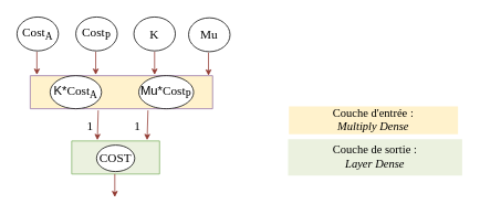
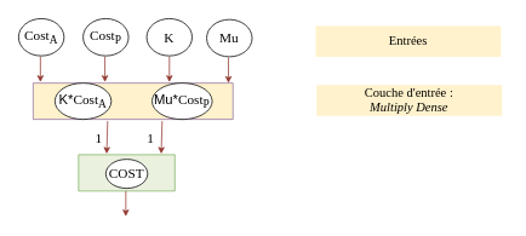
  <mxCell id="0" />
  <mxCell id="1" parent="0" />
  <mxCell id="2" value="&lt;p style=&quot;margin-left: 0 ; margin-right: 0 ; margin-top: 0px ; margin-bottom: 0px ; text-indent: 0 ; direction: ltr&quot;&gt;&lt;font face=&quot;cambria math&quot;&gt;&lt;span style=&quot;font-size: 15px&quot;&gt;Cost&lt;sub&gt;A&lt;/sub&gt;&lt;/span&gt;&lt;/font&gt;&lt;/p&gt;" style="verticalAlign=middle;align=center;vsdxID=66;fillColor=#FFFFFF;gradientColor=none;shape=stencil(vVHLDsIgEPwajiQI6RfU+h8bu22JCGRB2/69kG1iazx58DazM/vIjjBtmiCi0CplCjecbZ8nYc5Ca+snJJsLEqYTph0C4Ujh4XvmEaqzont41gkL96naodXKrGF6YSfQtUi0OXXDVlqPfJNP6usotUhYbJIUMmQb/GGrAxpRljVycDBuc1hKM2LclX8/7H9nFfB+82Cd45T2+mcspcSRmu4F);spacingTop=-3;spacingBottom=-1;spacingLeft=-3;spacingRight=-3;labelBackgroundColor=none;rounded=0;html=1;whiteSpace=wrap;" parent="1" vertex="1"><mxGeometry x="20" y="20" width="50" height="41" as="geometry" /></mxCell>
  <mxCell id="3" value="&lt;p style=&quot;margin-left: 0 ; margin-right: 0 ; margin-top: 0px ; margin-bottom: 0px ; text-indent: 0 ; direction: ltr&quot;&gt;&lt;font face=&quot;cambria math&quot;&gt;&lt;span style=&quot;font-size: 15px&quot;&gt;Cost&lt;sub&gt;P&lt;/sub&gt;&lt;/span&gt;&lt;/font&gt;&lt;/p&gt;" style="verticalAlign=middle;align=center;vsdxID=66;fillColor=#FFFFFF;gradientColor=none;shape=stencil(vVHLDsIgEPwajiQI6RfU+h8bu22JCGRB2/69kG1iazx58DazM/vIjjBtmiCi0CplCjecbZ8nYc5Ca+snJJsLEqYTph0C4Ujh4XvmEaqzont41gkL96naodXKrGF6YSfQtUi0OXXDVlqPfJNP6usotUhYbJIUMmQb/GGrAxpRljVycDBuc1hKM2LclX8/7H9nFfB+82Cd45T2+mcspcSRmu4F);spacingTop=-3;spacingBottom=-1;spacingLeft=-3;spacingRight=-3;labelBackgroundColor=none;rounded=0;html=1;whiteSpace=wrap;" parent="1" vertex="1"><mxGeometry x="91" y="20" width="50" height="41" as="geometry" /></mxCell>
  <mxCell id="4" style="vsdxID=197;fillColor=#FFF2CC;shape=stencil(nZBLDoAgDERP0z3SIyjew0SURgSD+Lu9kMZoXLhwN9O+tukAlrNpJg1SzDH4QW/URgNYgZTkjA4UkwJUgGXng+6DX1zLfmoymdXo17xh5zmRJ6Q42BWCfc2oJfdAr+Yv+AP9Cb7OJ3H/2JG1HNGz/84klThPVCc=);strokeColor=#9673a6;labelBackgroundColor=none;rounded=0;html=1;whiteSpace=wrap;" parent="1" vertex="1"><mxGeometry x="36" y="91" width="220" height="40" as="geometry" /></mxCell>
  <mxCell id="5" value="&lt;p style=&quot;margin: 0px ; text-indent: 0px ; direction: ltr ; font-size: 14px&quot;&gt;&lt;/p&gt;&lt;font style=&quot;font-size: 15px&quot;&gt;K*&lt;span style=&quot;font-family: &amp;#34;cambria math&amp;#34;&quot;&gt;Cost&lt;/span&gt;&lt;sub style=&quot;font-family: &amp;#34;cambria math&amp;#34;&quot;&gt;A&lt;/sub&gt;&lt;br&gt;&lt;/font&gt;" style="verticalAlign=middle;align=center;vsdxID=71;shape=stencil(vVHLDsIgEPwajiQI6RfU+h8bu22JCGRB2/69kG1iazx58DazM/vIjjBtmiCi0CplCjecbZ8nYc5Ca+snJJsLEqYTph0C4Ujh4XvmEaqzont41gkL96naodXKrGF6YSfQtUi0OXXDVlqPfJNP6usotUhYbJIUMmQb/GGrAxpRljVycDBuc1hKM2LclX8/7H9nFfB+82Cd45T2+mcspcSRmu4F);spacingTop=-3;spacingBottom=-1;spacingLeft=-3;spacingRight=-3;labelBackgroundColor=none;rounded=0;html=1;whiteSpace=wrap;" parent="1" vertex="1"><mxGeometry x="60" y="91" width="62" height="40" as="geometry" /></mxCell>
  <mxCell id="6" value="&lt;p style=&quot;margin: 0px ; text-indent: 0px ; direction: ltr ; font-size: 14px&quot;&gt;&lt;/p&gt;&lt;font style=&quot;font-size: 15px&quot;&gt;Mu*&lt;span style=&quot;font-family: &amp;#34;cambria math&amp;#34;&quot;&gt;Cost&lt;/span&gt;&lt;sub style=&quot;font-family: &amp;#34;cambria math&amp;#34;&quot;&gt;P&lt;/sub&gt;&lt;br&gt;&lt;/font&gt;" style="verticalAlign=middle;align=center;vsdxID=71;shape=stencil(vVHLDsIgEPwajiQI6RfU+h8bu22JCGRB2/69kG1iazx58DazM/vIjjBtmiCi0CplCjecbZ8nYc5Ca+snJJsLEqYTph0C4Ujh4XvmEaqzont41gkL96naodXKrGF6YSfQtUi0OXXDVlqPfJNP6usotUhYbJIUMmQb/GGrAxpRljVycDBuc1hKM2LclX8/7H9nFfB+82Cd45T2+mcspcSRmu4F);spacingTop=-3;spacingBottom=-1;spacingLeft=-3;spacingRight=-3;labelBackgroundColor=none;rounded=0;html=1;whiteSpace=wrap;" parent="1" vertex="1"><mxGeometry x="167" y="91" width="66" height="40" as="geometry" /></mxCell>
- <mxCell id="7" value="&lt;p style=&quot;margin-left: 0 ; margin-right: 0 ; margin-top: 0px ; margin-bottom: 0px ; text-indent: 0 ; direction: ltr&quot;&gt;&lt;font style=&quot;font-size: 14px ; font-family: &amp;#34;calibri&amp;#34; ; color: #000000 ; direction: ltr ; letter-spacing: 0px ; line-height: 120% ; opacity: 1&quot;&gt;Couche d'entrée :&lt;br&gt;&lt;/font&gt;&lt;font style=&quot;font-size: 14px ; font-family: &amp;#34;themed&amp;#34; ; color: #000000 ; direction: ltr ; letter-spacing: 0px ; line-height: 120% ; opacity: 1&quot;&gt;&lt;i&gt;Multiply Dense&lt;/i&gt;&lt;/font&gt;&lt;font style=&quot;font-size: 14px ; font-family: &amp;#34;themed&amp;#34; ; color: #000000 ; direction: ltr ; letter-spacing: 0px ; line-height: 120% ; opacity: 1&quot;&gt;&lt;br&gt;&lt;/font&gt;&lt;/p&gt;" style="verticalAlign=middle;align=center;vsdxID=200;fillColor=#FFF2CC;shape=stencil(nZBLDoAgDERP0z3SIyjew0SURgSD+Lu9kMZoXLhwN9O+tukAlrNpJg1SzDH4QW/URgNYgZTkjA4UkwJUgGXng+6DX1zLfmoymdXo17xh5zmRJ6Q42BWCfc2oJfdAr+Yv+AP9Cb7OJ3H/2JG1HNGz/84klThPVCc=);strokeColor=none;labelBackgroundColor=none;rounded=0;html=1;whiteSpace=wrap;" parent="1" vertex="1"><mxGeometry x="348" y="128" width="204" height="34" as="geometry" /></mxCell>
+ <mxCell id="7" value="&lt;p style=&quot;margin-left: 0 ; margin-right: 0 ; margin-top: 0px ; margin-bottom: 0px ; text-indent: 0 ; direction: ltr&quot;&gt;&lt;font style=&quot;font-size: 14px ; font-family: &amp;#34;calibri&amp;#34; ; color: #000000 ; direction: ltr ; letter-spacing: 0px ; line-height: 120% ; opacity: 1&quot;&gt;Couche d'entrée :&lt;br&gt;&lt;/font&gt;&lt;font style=&quot;font-size: 14px ; font-family: &amp;#34;themed&amp;#34; ; color: #000000 ; direction: ltr ; letter-spacing: 0px ; line-height: 120% ; opacity: 1&quot;&gt;&lt;i&gt;Multiply Dense&lt;/i&gt;&lt;/font&gt;&lt;font style=&quot;font-size: 14px ; font-family: &amp;#34;themed&amp;#34; ; color: #000000 ; direction: ltr ; letter-spacing: 0px ; line-height: 120% ; opacity: 1&quot;&gt;&lt;br&gt;&lt;/font&gt;&lt;/p&gt;" style="verticalAlign=middle;align=center;vsdxID=200;fillColor=#FFF2CC;shape=stencil(nZBLDoAgDERP0z3SIyjew0SURgSD+Lu9kMZoXLhwN9O+tukAlrNpJg1SzDH4QW/URgNYgZTkjA4UkwJUgGXng+6DX1zLfmoymdXo17xh5zmRJ6Q42BWCfc2oJfdAr+Yv+AP9Cb7OJ3H/2JG1HNGz/84klThPVCc=);strokeColor=none;labelBackgroundColor=none;rounded=0;html=1;whiteSpace=wrap;" parent="1" vertex="1"><mxGeometry x="348" y="93" width="204" height="34" as="geometry" /></mxCell>
  <mxCell id="8" value="&lt;p style=&quot;margin-left: 0 ; margin-right: 0 ; margin-top: 0px ; margin-bottom: 0px ; text-indent: 0 ; direction: ltr&quot;&gt;&lt;font face=&quot;cambria math&quot;&gt;&lt;span style=&quot;font-size: 15px&quot;&gt;K&lt;/span&gt;&lt;/font&gt;&lt;/p&gt;" style="verticalAlign=middle;align=center;vsdxID=66;fillColor=#FFFFFF;gradientColor=none;shape=stencil(vVHLDsIgEPwajiQI6RfU+h8bu22JCGRB2/69kG1iazx58DazM/vIjjBtmiCi0CplCjecbZ8nYc5Ca+snJJsLEqYTph0C4Ujh4XvmEaqzont41gkL96naodXKrGF6YSfQtUi0OXXDVlqPfJNP6usotUhYbJIUMmQb/GGrAxpRljVycDBuc1hKM2LclX8/7H9nFfB+82Cd45T2+mcspcSRmu4F);spacingTop=-3;spacingBottom=-1;spacingLeft=-3;spacingRight=-3;labelBackgroundColor=none;rounded=0;html=1;whiteSpace=wrap;" parent="1" vertex="1"><mxGeometry x="161" y="20" width="50" height="41" as="geometry" /></mxCell>
  <mxCell id="9" value="&lt;p style=&quot;margin-left: 0 ; margin-right: 0 ; margin-top: 0px ; margin-bottom: 0px ; text-indent: 0 ; direction: ltr&quot;&gt;&lt;font face=&quot;cambria math&quot;&gt;&lt;span style=&quot;font-size: 15px&quot;&gt;Mu&lt;/span&gt;&lt;/font&gt;&lt;/p&gt;" style="verticalAlign=middle;align=center;vsdxID=66;fillColor=#FFFFFF;gradientColor=none;shape=stencil(vVHLDsIgEPwajiQI6RfU+h8bu22JCGRB2/69kG1iazx58DazM/vIjjBtmiCi0CplCjecbZ8nYc5Ca+snJJsLEqYTph0C4Ujh4XvmEaqzont41gkL96naodXKrGF6YSfQtUi0OXXDVlqPfJNP6usotUhYbJIUMmQb/GGrAxpRljVycDBuc1hKM2LclX8/7H9nFfB+82Cd45T2+mcspcSRmu4F);spacingTop=-3;spacingBottom=-1;spacingLeft=-3;spacingRight=-3;labelBackgroundColor=none;rounded=0;html=1;whiteSpace=wrap;" parent="1" vertex="1"><mxGeometry x="227" y="21" width="50" height="41" as="geometry" /></mxCell>
- <mxCell id="10" value="&lt;p style=&quot;margin-left: 0 ; margin-right: 0 ; margin-top: 0px ; margin-bottom: 0px ; text-indent: 0 ; direction: ltr&quot;&gt;&lt;font style=&quot;font-size: 14px ; font-family: &amp;#34;calibri&amp;#34; ; color: #000000 ; direction: ltr ; letter-spacing: 0px ; line-height: 120% ; opacity: 1&quot;&gt;Couche de sortie :&lt;br&gt;&lt;/font&gt;&lt;font style=&quot;font-size: 14px ; font-family: &amp;#34;themed&amp;#34; ; color: #000000 ; direction: ltr ; letter-spacing: 0px ; line-height: 120% ; opacity: 1&quot;&gt;&lt;i&gt;Layer Dense&lt;/i&gt;&lt;/font&gt;&lt;font style=&quot;font-size: 14px ; font-family: &amp;#34;themed&amp;#34; ; color: #000000 ; direction: ltr ; letter-spacing: 0px ; line-height: 120% ; opacity: 1&quot;&gt;&lt;br&gt;&lt;/font&gt;&lt;/p&gt;" style="verticalAlign=middle;align=center;vsdxID=200;fillColor=#ebf1df;gradientColor=none;shape=stencil(nZBLDoAgDERP0z3SIyjew0SURgSD+Lu9kMZoXLhwN9O+tukAlrNpJg1SzDH4QW/URgNYgZTkjA4UkwJUgGXng+6DX1zLfmoymdXo17xh5zmRJ6Q42BWCfc2oJfdAr+Yv+AP9Cb7OJ3H/2JG1HNGz/84klThPVCc=);strokeColor=none;labelBackgroundColor=none;rounded=0;html=1;whiteSpace=wrap;" parent="1" vertex="1"><mxGeometry x="347" y="168" width="210" height="44" as="geometry" /></mxCell>
  <mxCell id="11" style="vsdxID=85;fillColor=#EBF1DF;shape=stencil(nZBLDoAgDERP0z3SIyjew0SURgSD+Lu9kMZoXLhwN9O+tukAlrNpJg1SzDH4QW/URgNYgZTkjA4UkwJUgGXng+6DX1zLfmoymdXo17xh5zmRJ6Q42BWCfc2oJfdAr+Yv+AP9Cb7OJ3H/2JG1HNGz/84klThPVCc=);strokeColor=#82b366;labelBackgroundColor=none;rounded=0;html=1;whiteSpace=wrap;" parent="1" vertex="1"><mxGeometry x="86" y="170" width="106" height="40" as="geometry" /></mxCell>
  <mxCell id="12" style="vsdxID=102;edgeStyle=none;startArrow=none;endArrow=classic;startSize=5;endSize=5;strokeColor=#923931;spacingTop=0;spacingBottom=0;spacingLeft=0;spacingRight=0;verticalAlign=middle;html=1;labelBackgroundColor=#ffffff;rounded=0;" parent="1" edge="1"><mxGeometry relative="1" as="geometry"><Array as="points" /><mxPoint x="44" y="62" as="sourcePoint" /><mxPoint x="44" y="90" as="targetPoint" /></mxGeometry></mxCell>
  <mxCell id="13" style="vsdxID=102;edgeStyle=none;startArrow=none;endArrow=classic;startSize=5;endSize=5;strokeColor=#923931;spacingTop=0;spacingBottom=0;spacingLeft=0;spacingRight=0;verticalAlign=middle;html=1;labelBackgroundColor=#ffffff;rounded=0;entryX=0.858;entryY=-0.025;entryDx=0;entryDy=0;entryPerimeter=0;" parent="1" target="11" edge="1"><mxGeometry relative="1" as="geometry"><Array as="points" /><mxPoint x="178" y="133" as="sourcePoint" /><mxPoint x="178" y="161" as="targetPoint" /></mxGeometry></mxCell>
  <mxCell id="14" style="vsdxID=102;edgeStyle=none;startArrow=none;endArrow=classic;startSize=5;endSize=5;strokeColor=#923931;spacingTop=0;spacingBottom=0;spacingLeft=0;spacingRight=0;verticalAlign=middle;html=1;labelBackgroundColor=#ffffff;rounded=0;" parent="1" edge="1"><mxGeometry relative="1" as="geometry"><Array as="points" /><mxPoint x="138" y="210" as="sourcePoint" /><mxPoint x="138" y="238" as="targetPoint" /></mxGeometry></mxCell>
  <mxCell id="15" style="vsdxID=102;edgeStyle=none;startArrow=none;endArrow=classic;startSize=5;endSize=5;strokeColor=#923931;spacingTop=0;spacingBottom=0;spacingLeft=0;spacingRight=0;verticalAlign=middle;html=1;labelBackgroundColor=#ffffff;rounded=0;" parent="1" edge="1"><mxGeometry relative="1" as="geometry"><Array as="points" /><mxPoint x="115" y="62" as="sourcePoint" /><mxPoint x="115" y="90" as="targetPoint" /></mxGeometry></mxCell>
  <mxCell id="16" style="vsdxID=102;edgeStyle=none;startArrow=none;endArrow=classic;startSize=5;endSize=5;strokeColor=#923931;spacingTop=0;spacingBottom=0;spacingLeft=0;spacingRight=0;verticalAlign=middle;html=1;labelBackgroundColor=#ffffff;rounded=0;" parent="1" edge="1"><mxGeometry relative="1" as="geometry"><Array as="points" /><mxPoint x="186" y="62" as="sourcePoint" /><mxPoint x="186" y="90" as="targetPoint" /></mxGeometry></mxCell>
  <mxCell id="17" style="vsdxID=102;edgeStyle=none;startArrow=none;endArrow=classic;startSize=5;endSize=5;strokeColor=#923931;spacingTop=0;spacingBottom=0;spacingLeft=0;spacingRight=0;verticalAlign=middle;html=1;labelBackgroundColor=#ffffff;rounded=0;" parent="1" edge="1"><mxGeometry relative="1" as="geometry"><Array as="points" /><mxPoint x="251" y="63" as="sourcePoint" /><mxPoint x="251" y="91" as="targetPoint" /></mxGeometry></mxCell>
  <mxCell id="18" style="vsdxID=102;edgeStyle=none;startArrow=none;endArrow=classic;startSize=5;endSize=5;strokeColor=#923931;spacingTop=0;spacingBottom=0;spacingLeft=0;spacingRight=0;verticalAlign=middle;html=1;labelBackgroundColor=#ffffff;rounded=0;entryX=0.858;entryY=-0.025;entryDx=0;entryDy=0;entryPerimeter=0;" parent="1" edge="1"><mxGeometry relative="1" as="geometry"><Array as="points" /><mxPoint x="118" y="133" as="sourcePoint" /><mxPoint x="116.948" y="169" as="targetPoint" /></mxGeometry></mxCell>
  <mxCell id="19" value="&lt;font face=&quot;cambria math&quot;&gt;&lt;span style=&quot;font-size: 15px&quot;&gt;1&lt;/span&gt;&lt;/font&gt;" style="text;html=1;align=center;verticalAlign=middle;resizable=0;points=[];autosize=1;strokeColor=none;" parent="1" vertex="1"><mxGeometry x="155" y="142" width="20" height="20" as="geometry" /></mxCell>
  <mxCell id="20" value="&lt;font face=&quot;cambria math&quot;&gt;&lt;span style=&quot;font-size: 15px&quot;&gt;1&lt;/span&gt;&lt;/font&gt;" style="text;html=1;align=center;verticalAlign=middle;resizable=0;points=[];autosize=1;strokeColor=none;" parent="1" vertex="1"><mxGeometry x="98" y="141" width="20" height="20" as="geometry" /></mxCell>
  <mxCell id="21" value="&lt;p style=&quot;margin-left: 0 ; margin-right: 0 ; margin-top: 0px ; margin-bottom: 0px ; text-indent: 0 ; direction: ltr&quot;&gt;&lt;font face=&quot;cambria math&quot;&gt;&lt;span style=&quot;font-size: 15px&quot;&gt;COST&lt;/span&gt;&lt;/font&gt;&lt;/p&gt;" style="verticalAlign=middle;align=center;vsdxID=66;fillColor=#FFFFFF;gradientColor=none;shape=stencil(vVHLDsIgEPwajiQI6RfU+h8bu22JCGRB2/69kG1iazx58DazM/vIjjBtmiCi0CplCjecbZ8nYc5Ca+snJJsLEqYTph0C4Ujh4XvmEaqzont41gkL96naodXKrGF6YSfQtUi0OXXDVlqPfJNP6usotUhYbJIUMmQb/GGrAxpRljVycDBuc1hKM2LclX8/7H9nFfB+82Cd45T2+mcspcSRmu4F);spacingTop=-3;spacingBottom=-1;spacingLeft=-3;spacingRight=-3;labelBackgroundColor=none;rounded=0;html=1;whiteSpace=wrap;" parent="1" vertex="1"><mxGeometry x="116" y="175" width="46" height="32" as="geometry" /></mxCell>
+ <mxCell id="22" value="&lt;font style=&quot;font-size: 14px ; font-family: &amp;#34;calibri&amp;#34; ; color: #000000 ; direction: ltr ; letter-spacing: 0px ; line-height: 120% ; opacity: 1&quot;&gt;Entrées&lt;br&gt;&lt;/font&gt;" style="verticalAlign=middle;align=center;vsdxID=192;fillColor=#fff2cc;gradientColor=none;shape=stencil(nZBLDoAgDERP0z3SIyjew0SURgSD+Lu9kMZoXLhwN9O+tukAlrNpJg1SzDH4QW/URgNYgZTkjA4UkwJUgGXng+6DX1zLfmoymdXo17xh5zmRJ6Q42BWCfc2oJfdAr+Yv+AP9Cb7OJ3H/2JG1HNGz/84klThPVCc=);strokeColor=none;labelBackgroundColor=none;rounded=0;html=1;whiteSpace=wrap;" parent="1" vertex="1"><mxGeometry x="347" y="28" width="204" height="34" as="geometry" /></mxCell>
